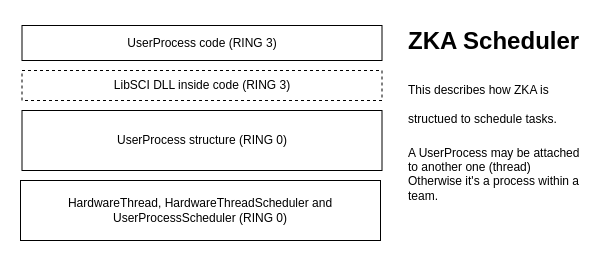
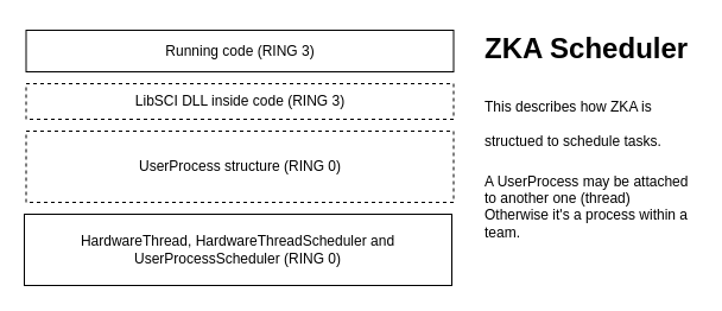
  <mxCell id="0" />
  <mxCell id="1" parent="0" />
  <mxCell id="2" value="LibSCI DLL inside code (RING 3)" style="rounded=0;whiteSpace=wrap;html=1;dashed=1;" parent="1" vertex="1"><mxGeometry x="21.5" y="70" width="360" height="30" as="geometry" /></mxCell>
- <mxCell id="3" value="UserProcess code (RING 3)" style="rounded=0;whiteSpace=wrap;html=1;" parent="1" vertex="1"><mxGeometry x="21.5" y="25" width="360" height="35" as="geometry" /></mxCell>
+ <mxCell id="3" value="Running code (RING 3)" style="rounded=0;whiteSpace=wrap;html=1;" parent="1" vertex="1"><mxGeometry x="21.5" y="25" width="360" height="35" as="geometry" /></mxCell>
  <mxCell id="4" value="&lt;h1 style=&quot;margin-top: 0px;&quot;&gt;&lt;span style=&quot;background-color: initial;&quot;&gt;ZKA Scheduler&lt;/span&gt;&lt;/h1&gt;&lt;h1 style=&quot;margin-top: 0px;&quot;&gt;&lt;span style=&quot;font-size: 12px; font-weight: 400; background-color: initial;&quot;&gt;This describes how ZKA is structued to schedule tasks.&lt;/span&gt;&lt;br&gt;&lt;/h1&gt;&lt;div&gt;A UserProcess may be attached to another one (thread)&lt;/div&gt;&lt;div&gt;Otherwise it's a process within a team.&lt;/div&gt;" style="text;html=1;whiteSpace=wrap;overflow=hidden;rounded=0;" parent="1" vertex="1"><mxGeometry x="406" y="20" width="180" height="200" as="geometry" /></mxCell>
- <mxCell id="5" value="UserProcess structure (RING 0)" style="rounded=0;whiteSpace=wrap;html=1;" parent="1" vertex="1"><mxGeometry x="21.5" y="110" width="360" height="60" as="geometry" /></mxCell>
+ <mxCell id="5" value="UserProcess structure (RING 0)" style="rounded=0;whiteSpace=wrap;html=1;dashed=1;" parent="1" vertex="1"><mxGeometry x="21.5" y="110" width="360" height="60" as="geometry" /></mxCell>
  <mxCell id="6" value="HardwareThread, HardwareThreadScheduler and UserProcessScheduler (RING 0)" style="rounded=0;whiteSpace=wrap;html=1;" vertex="1" parent="1"><mxGeometry x="20" y="180" width="360" height="60" as="geometry" /></mxCell>
